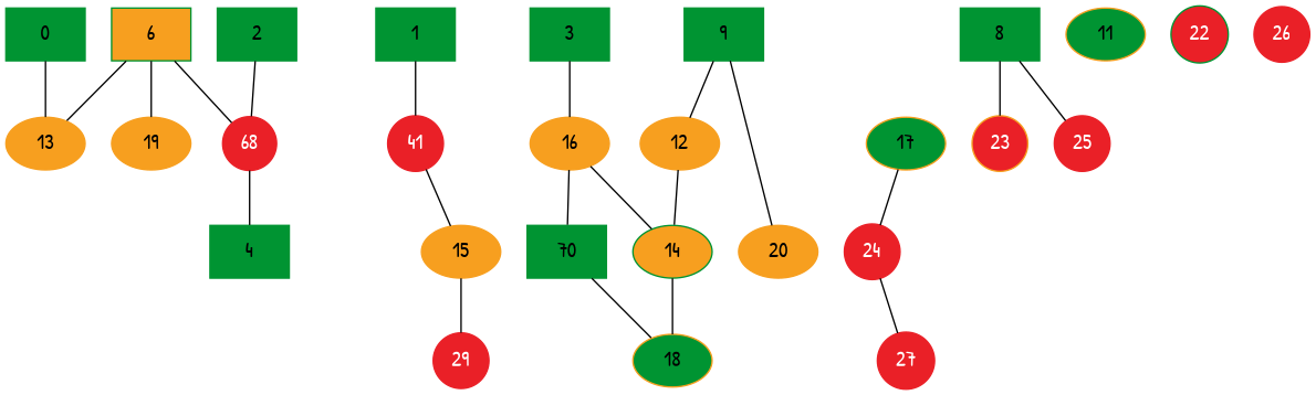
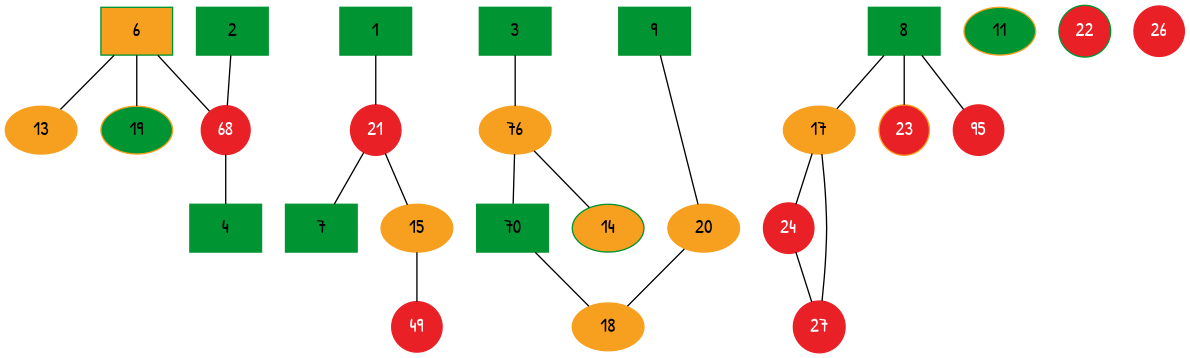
  strict graph {
    bgcolor="#ffffff"
    fontname="Patrick Hand"
    node [color="#009432" fillcolor="#009432" fontcolor="#000000" fontname="Patrick Hand" shape=box style=filled]
    edge [color="#000000" fontcolor="#000000" fontname="Patrick Hand" style=solid]
-   n1 [label=0]
    n2 [color="#f79f1f" fillcolor="#f79f1f" label=13 shape=ellipse]
    n3 [fillcolor="#f79f1f" label=6]
-   n4 [color="#f79f1f" fillcolor="#f79f1f" label=19 shape=ellipse]
+   n4 [color="#f79f1f" label=19 shape=ellipse]
    n5 [color="#ea2027" fillcolor="#ea2027" fontcolor="#ffffff" label=68 shape=circle]
    n6 [label=4]
    n7 [label=1]
-   n8 [color="#ea2027" fillcolor="#ea2027" fontcolor="#ffffff" label=41 shape=circle]
+   n8 [color="#ea2027" fillcolor="#ea2027" fontcolor="#ffffff" label=21 shape=circle]
+   n9 [label=7]
    n10 [color="#f79f1f" fillcolor="#f79f1f" label=15 shape=ellipse]
-   n11 [color="#ea2027" fillcolor="#ea2027" fontcolor="#ffffff" label=29 shape=circle]
+   n11 [color="#ea2027" fillcolor="#ea2027" fontcolor="#ffffff" label=49 shape=circle]
    n12 [label=2]
    n13 [label=3]
-   n14 [color="#f79f1f" fillcolor="#f79f1f" label=16 shape=ellipse]
+   n14 [color="#f79f1f" fillcolor="#f79f1f" label=76 shape=ellipse]
    n15 [label=70]
    n16 [fillcolor="#f79f1f" label=14 shape=ellipse]
    n17 [label=9]
-   n18 [color="#f79f1f" fillcolor="#f79f1f" label=12 shape=ellipse]
    n19 [color="#f79f1f" fillcolor="#f79f1f" label=20 shape=ellipse]
-   n20 [color="#f79f1f" label=18 shape=ellipse]
+   n20 [color="#f79f1f" fillcolor="#f79f1f" label=18 shape=ellipse]
    n21 [label=8]
-   n22 [color="#f79f1f" label=17 shape=ellipse]
+   n22 [color="#f79f1f" fillcolor="#f79f1f" label=17 shape=ellipse]
    n23 [color="#f79f1f" fillcolor="#ea2027" fontcolor="#ffffff" label=23 shape=circle]
-   n24 [color="#ea2027" fillcolor="#ea2027" fontcolor="#ffffff" label=25 shape=circle]
+   n24 [color="#ea2027" fillcolor="#ea2027" fontcolor="#ffffff" label=95 shape=circle]
    n25 [color="#ea2027" fillcolor="#ea2027" fontcolor="#ffffff" label=24 shape=circle]
    n26 [color="#ea2027" fillcolor="#ea2027" fontcolor="#ffffff" label=27 shape=circle]
    n27 [color="#f79f1f" label=11 shape=ellipse]
    n28 [fillcolor="#ea2027" fontcolor="#ffffff" label=22 shape=circle]
    n29 [color="#ea2027" fillcolor="#ea2027" fontcolor="#ffffff" label=26 shape=circle]
-   n1 -- n2
    n3 -- n2
    n3 -- n4
    n3 -- n5
    n5 -- n6
    n7 -- n8
+   n8 -- n9
    n8 -- n10
    n10 -- n11
    n12 -- n5
    n13 -- n14
    n14 -- n15
    n14 -- n16
    n15 -- n20
-   n17 -- n18
    n17 -- n19
-   n18 -- n16
-   n16 -- n20
+   n19 -- n20
+   n21 -- n22
    n21 -- n23
    n21 -- n24
    n22 -- n25
+   n22 -- n26
    n25 -- n26
  }
